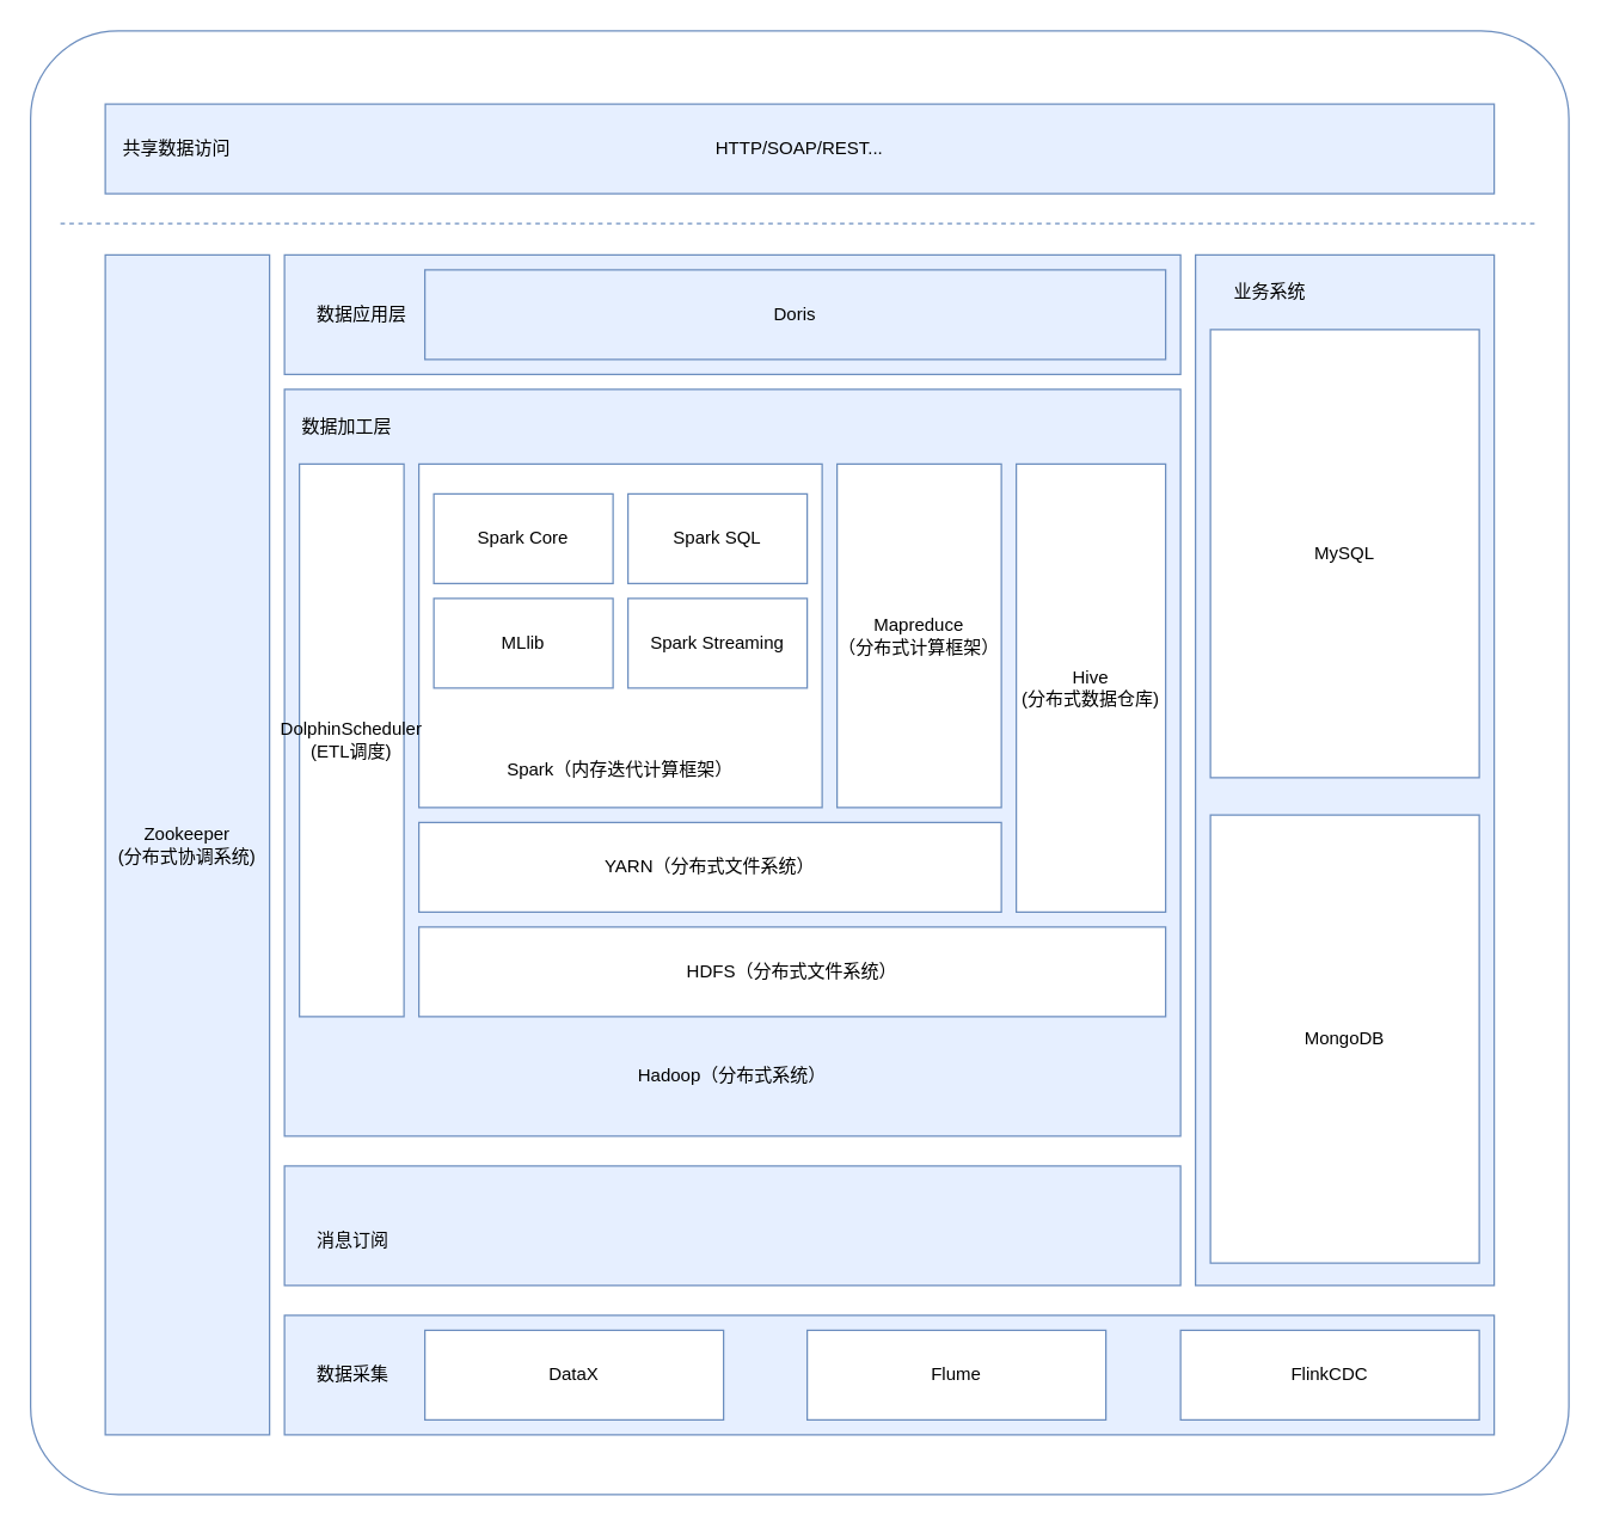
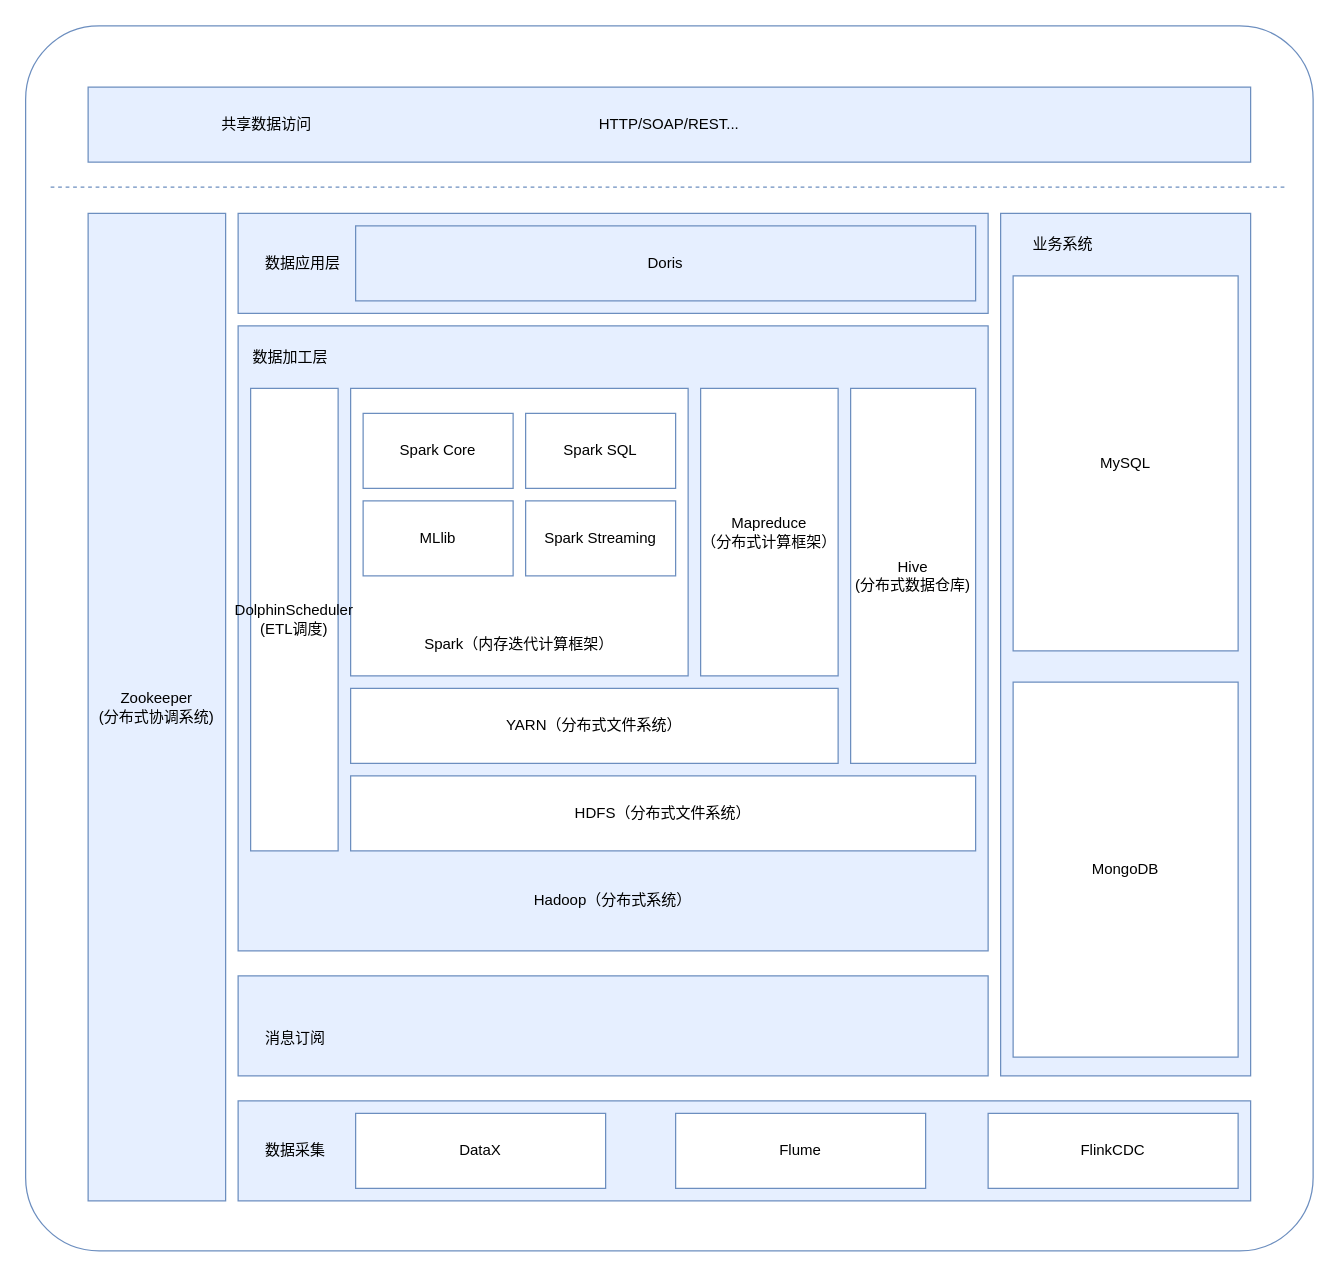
  <mxCell id="0" />
  <mxCell id="1" parent="0" />
  <mxCell id="2" value="" style="rounded=1;whiteSpace=wrap;html=1;arcSize=6;strokeColor=#6C8EBF;" vertex="1" parent="1"><mxGeometry x="20" y="20" width="1030" height="980" as="geometry" /></mxCell>
  <mxCell id="3" value="" style="rounded=0;whiteSpace=wrap;html=1;fillColor=#E6EFFF;strokeColor=#6C8EBF;" vertex="1" parent="1"><mxGeometry x="190" y="260" width="600" height="500" as="geometry" /></mxCell>
  <mxCell id="4" value="数据加工层" style="text;html=1;strokeColor=none;fillColor=none;align=left;verticalAlign=middle;whiteSpace=wrap;rounded=0;" vertex="1" parent="1"><mxGeometry x="200" y="270" width="80" height="30" as="geometry" /></mxCell>
  <mxCell id="5" value="" style="rounded=0;whiteSpace=wrap;html=1;fillColor=#E6EFFF;strokeColor=#6C8EBF;" vertex="1" parent="1"><mxGeometry x="190" y="880" width="810" height="80" as="geometry" /></mxCell>
  <mxCell id="6" value="DataX" style="rounded=0;whiteSpace=wrap;html=1;strokeColor=#6C8EBF;" vertex="1" parent="1"><mxGeometry x="284" y="890" width="200" height="60" as="geometry" /></mxCell>
  <mxCell id="7" value="" style="rounded=0;whiteSpace=wrap;html=1;fillColor=#E6EFFF;strokeColor=#6C8EBF;" vertex="1" parent="1"><mxGeometry x="800" y="170" width="200" height="690" as="geometry" /></mxCell>
  <mxCell id="8" value="业务系统" style="text;html=1;strokeColor=none;fillColor=none;align=center;verticalAlign=middle;whiteSpace=wrap;rounded=0;" vertex="1" parent="1"><mxGeometry x="810" y="180" width="80" height="30" as="geometry" /></mxCell>
  <mxCell id="9" value="MySQL" style="rounded=0;whiteSpace=wrap;html=1;strokeColor=#6C8EBF;" vertex="1" parent="1"><mxGeometry x="810" y="220" width="180" height="300" as="geometry" /></mxCell>
  <mxCell id="10" value="数据采集" style="text;html=1;strokeColor=none;fillColor=none;align=left;verticalAlign=middle;whiteSpace=wrap;rounded=0;" vertex="1" parent="1"><mxGeometry x="210" y="905" width="60" height="30" as="geometry" /></mxCell>
  <mxCell id="11" value="" style="rounded=0;whiteSpace=wrap;html=1;fillColor=#E6EFFF;strokeColor=#6C8EBF;" vertex="1" parent="1"><mxGeometry x="190" y="170" width="600" height="80" as="geometry" /></mxCell>
  <mxCell id="12" value="数据应用层" style="text;html=1;strokeColor=none;fillColor=none;align=left;verticalAlign=middle;whiteSpace=wrap;rounded=0;" vertex="1" parent="1"><mxGeometry x="210" y="195" width="80" height="30" as="geometry" /></mxCell>
  <mxCell id="13" value="" style="rounded=0;whiteSpace=wrap;html=1;strokeColor=#6C8EBF;" vertex="1" parent="1"><mxGeometry x="280" y="310" width="270" height="230" as="geometry" /></mxCell>
  <mxCell id="14" value="Spark Core" style="rounded=0;whiteSpace=wrap;html=1;strokeColor=#6C8EBF;" vertex="1" parent="1"><mxGeometry x="290" y="330" width="120" height="60" as="geometry" /></mxCell>
  <mxCell id="15" value="Spark SQL" style="rounded=0;whiteSpace=wrap;html=1;strokeColor=#6C8EBF;" vertex="1" parent="1"><mxGeometry x="420" y="330" width="120" height="60" as="geometry" /></mxCell>
  <mxCell id="16" value="MLlib" style="rounded=0;whiteSpace=wrap;html=1;strokeColor=#6C8EBF;" vertex="1" parent="1"><mxGeometry x="290" y="400" width="120" height="60" as="geometry" /></mxCell>
  <mxCell id="17" value="Spark Streaming" style="rounded=0;whiteSpace=wrap;html=1;strokeColor=#6C8EBF;" vertex="1" parent="1"><mxGeometry x="420" y="400" width="120" height="60" as="geometry" /></mxCell>
  <mxCell id="18" value="Spark（内存迭代计算框架）" style="text;html=1;strokeColor=none;fillColor=none;align=center;verticalAlign=middle;whiteSpace=wrap;rounded=0;" vertex="1" parent="1"><mxGeometry x="290" y="500" width="250" height="30" as="geometry" /></mxCell>
  <mxCell id="19" value="Zookeeper&lt;br&gt;(分布式协调系统)" style="rounded=0;whiteSpace=wrap;html=1;strokeColor=#6C8EBF;fillColor=#E6EFFF;" vertex="1" parent="1"><mxGeometry y="170" width="110" height="790" as="geometry" x="70" /></mxCell>
  <mxCell id="20" value="Flume" style="rounded=0;whiteSpace=wrap;html=1;strokeColor=#6C8EBF;" vertex="1" parent="1"><mxGeometry x="540" y="890" width="200" height="60" as="geometry" /></mxCell>
  <mxCell id="21" value="FlinkCDC" style="rounded=0;whiteSpace=wrap;html=1;strokeColor=#6C8EBF;" vertex="1" parent="1"><mxGeometry x="790" y="890" width="200" height="60" as="geometry" /></mxCell>
  <mxCell id="22" value="" style="rounded=0;whiteSpace=wrap;html=1;fillColor=#E6EFFF;strokeColor=#6C8EBF;" vertex="1" parent="1"><mxGeometry x="190" y="780" width="600" height="80" as="geometry" /></mxCell>
  <mxCell id="23" value="消息订阅" style="text;html=1;strokeColor=none;fillColor=none;align=left;verticalAlign=middle;whiteSpace=wrap;rounded=0;" vertex="1" parent="1"><mxGeometry x="210" y="815" width="60" height="30" as="geometry" /></mxCell>
  <mxCell id="24" value="DolphinScheduler&lt;br&gt;(ETL调度)" style="rounded=0;whiteSpace=wrap;html=1;strokeColor=#6C8EBF;" vertex="1" parent="1"><mxGeometry x="200" y="310" width="70" height="370" as="geometry" /></mxCell>
  <mxCell id="25" value="Hadoop（分布式系统）" style="text;html=1;strokeColor=none;fillColor=none;align=center;verticalAlign=middle;whiteSpace=wrap;rounded=0;" vertex="1" parent="1"><mxGeometry x="200" y="690" width="580" height="60" as="geometry" /></mxCell>
  <mxCell id="26" value="HDFS（分布式文件系统）" style="rounded=0;whiteSpace=wrap;html=1;strokeColor=#6C8EBF;" vertex="1" parent="1"><mxGeometry x="280" y="620" width="500" height="60" as="geometry" /></mxCell>
  <mxCell id="27" value="YARN（分布式文件系统）" style="rounded=0;whiteSpace=wrap;html=1;strokeColor=#6C8EBF;" vertex="1" parent="1"><mxGeometry x="280" y="550" width="390" height="60" as="geometry" /></mxCell>
  <mxCell id="28" value="Mapreduce&lt;br&gt;（分布式计算框架）" style="rounded=0;whiteSpace=wrap;html=1;strokeColor=#6C8EBF;" vertex="1" parent="1"><mxGeometry x="560" y="310" width="110" height="230" as="geometry" /></mxCell>
  <mxCell id="29" value="Hive&lt;br&gt;(分布式数据仓库)" style="rounded=0;whiteSpace=wrap;html=1;strokeColor=#6C8EBF;" vertex="1" parent="1"><mxGeometry x="680" y="310" width="100" height="300" as="geometry" /></mxCell>
  <mxCell id="30" value="MongoDB" style="rounded=0;whiteSpace=wrap;html=1;strokeColor=#6C8EBF;" vertex="1" parent="1"><mxGeometry x="810" y="545" width="180" height="300" as="geometry" /></mxCell>
  <mxCell id="31" value="HTTP/SOAP/REST..." style="rounded=0;whiteSpace=wrap;html=1;strokeColor=#6C8EBF;fillColor=#E6EFFF;" vertex="1" parent="1"><mxGeometry y="69" width="930" height="60" as="geometry" x="70" /></mxCell>
  <mxCell id="32" value="" style="endArrow=none;dashed=1;html=1;rounded=0;strokeColor=#6C8EBF;" edge="1" parent="1"><mxGeometry width="50" height="50" relative="1" as="geometry"><mxPoint x="40" y="149" as="sourcePoint" /><mxPoint x="1030" y="149" as="targetPoint" /></mxGeometry></mxCell>
- <mxCell id="33" value="共享数据访问" style="text;html=1;strokeColor=none;fillColor=none;align=left;verticalAlign=middle;whiteSpace=wrap;rounded=0;" vertex="1" parent="1"><mxGeometry x="80" y="84" width="80" height="30" as="geometry" /></mxCell>
+ <mxCell id="33" value="共享数据访问" style="text;html=1;strokeColor=none;fillColor=none;align=left;verticalAlign=middle;whiteSpace=wrap;rounded=0;" vertex="1" parent="1"><mxGeometry x="175" y="84" width="80" height="30" as="geometry" /></mxCell>
  <mxCell id="34" value="Doris" style="rounded=0;whiteSpace=wrap;html=1;strokeColor=#6C8EBF;fillColor=#e6efff;" vertex="1" parent="1"><mxGeometry x="284" y="180" width="496" height="60" as="geometry" /></mxCell>
